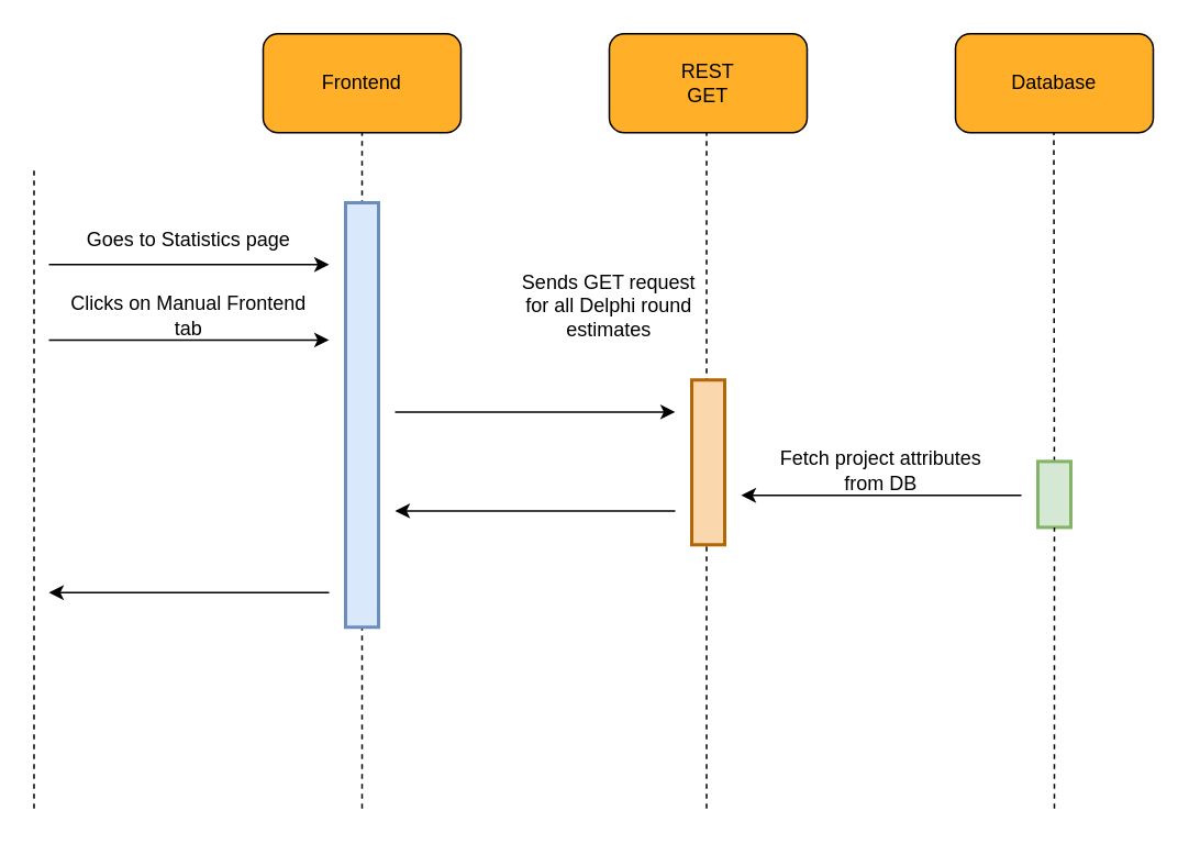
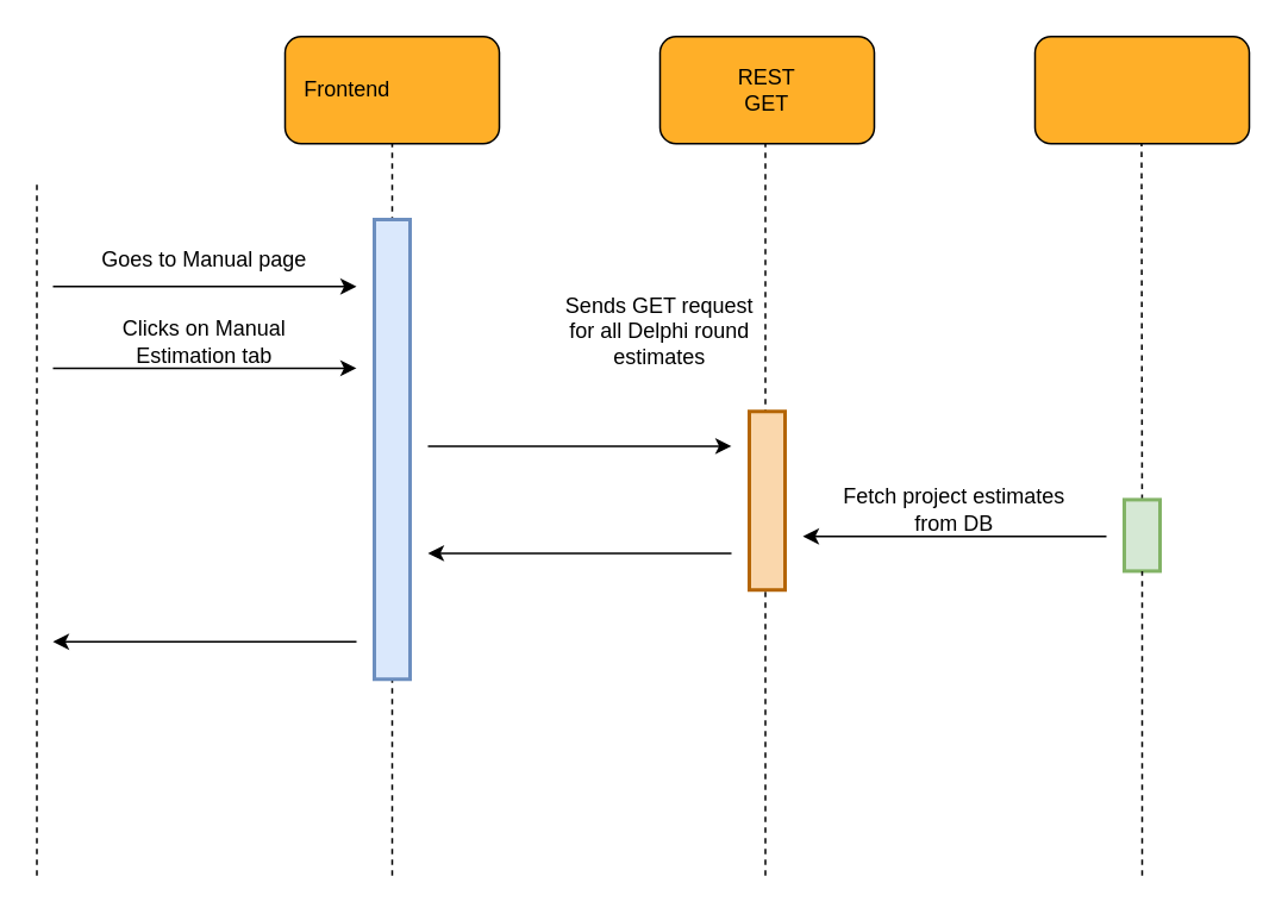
  <mxCell id="0" />
  <mxCell id="1" parent="0" />
  <mxCell id="2" value="" style="endArrow=none;dashed=1;html=1;rounded=0;jumpSize=6;strokeWidth=1;startArrow=none;fontSize=12;" edge="1" parent="1"><mxGeometry width="50" height="50" relative="1" as="geometry"><mxPoint x="428" y="490" as="sourcePoint" /><mxPoint x="428" y="80" as="targetPoint" /></mxGeometry></mxCell>
  <mxCell id="3" value="" style="group;fontSize=12;" vertex="1" connectable="0" parent="1"><mxGeometry x="159" y="20" width="120" height="60" as="geometry" /></mxCell>
  <mxCell id="4" value="" style="rounded=1;whiteSpace=wrap;html=1;fillColor=#FFAF28;fontSize=12;" vertex="1" parent="3"><mxGeometry width="120" height="60" as="geometry" /></mxCell>
- <mxCell id="5" value="&lt;font style=&quot;font-size: 12px;&quot;&gt;Frontend&lt;/font&gt;" style="text;html=1;strokeColor=none;fillColor=none;align=center;verticalAlign=middle;whiteSpace=wrap;rounded=0;fontSize=12;" vertex="1" parent="3"><mxGeometry x="30" y="15" width="60" height="30" as="geometry" /></mxCell>
+ <mxCell id="5" value="&lt;font style=&quot;font-size: 12px;&quot;&gt;Frontend&lt;/font&gt;" style="text;html=1;strokeColor=none;fillColor=none;align=center;verticalAlign=middle;whiteSpace=wrap;rounded=0;fontSize=12;" vertex="1" parent="3"><mxGeometry x="5" y="15" width="60" height="30" as="geometry" /></mxCell>
  <mxCell id="6" value="" style="group;fontSize=12;" vertex="1" connectable="0" parent="1"><mxGeometry x="369" y="20" width="120" height="60" as="geometry" /></mxCell>
  <mxCell id="7" value="" style="rounded=1;whiteSpace=wrap;html=1;fillColor=#FFAF28;fontSize=12;" vertex="1" parent="6"><mxGeometry width="120" height="60" as="geometry" /></mxCell>
  <mxCell id="8" value="&lt;font style=&quot;font-size: 12px;&quot;&gt;REST GET&lt;/font&gt;" style="text;html=1;strokeColor=none;fillColor=none;align=center;verticalAlign=middle;whiteSpace=wrap;rounded=0;fontSize=12;" vertex="1" parent="6"><mxGeometry x="30" y="15" width="60" height="30" as="geometry" /></mxCell>
  <mxCell id="9" value="" style="endArrow=none;dashed=1;html=1;rounded=0;entryX=0.5;entryY=1;entryDx=0;entryDy=0;jumpSize=6;strokeWidth=1;fontSize=12;" edge="1" parent="1" target="4"><mxGeometry width="50" height="50" relative="1" as="geometry"><mxPoint x="219" y="490" as="sourcePoint" /><mxPoint x="369" y="0" as="targetPoint" /></mxGeometry></mxCell>
  <mxCell id="10" value="" style="endArrow=none;dashed=1;html=1;rounded=0;jumpSize=6;strokeWidth=1;fontSize=12;" edge="1" parent="1"><mxGeometry width="50" height="50" relative="1" as="geometry"><mxPoint x="20" y="490" as="sourcePoint" /><mxPoint x="20" y="100" as="targetPoint" /></mxGeometry></mxCell>
  <mxCell id="11" value="" style="group;fontSize=12;" vertex="1" connectable="0" parent="1"><mxGeometry x="579" y="20" width="120" height="60" as="geometry" /></mxCell>
  <mxCell id="12" value="" style="rounded=1;whiteSpace=wrap;html=1;fillColor=#FFAF28;fontSize=12;" vertex="1" parent="11"><mxGeometry width="120" height="60" as="geometry" /></mxCell>
- <mxCell id="13" value="&lt;font style=&quot;font-size: 12px&quot;&gt;Database&lt;/font&gt;" style="text;html=1;strokeColor=none;fillColor=none;align=center;verticalAlign=middle;whiteSpace=wrap;rounded=0;fontSize=12;" vertex="1" parent="11"><mxGeometry x="30" y="15" width="60" height="30" as="geometry" /></mxCell>
  <mxCell id="14" value="" style="endArrow=none;dashed=1;html=1;rounded=0;jumpSize=6;strokeWidth=1;fontSize=12;startArrow=none;" edge="1" parent="1" source="17"><mxGeometry width="50" height="50" relative="1" as="geometry"><mxPoint x="638.66" y="580" as="sourcePoint" /><mxPoint x="638.66" y="80" as="targetPoint" /></mxGeometry></mxCell>
  <mxCell id="15" value="" style="rounded=0;whiteSpace=wrap;html=1;fontSize=12;strokeWidth=2;fillColor=#dae8fc;strokeColor=#6c8ebf;" vertex="1" parent="1"><mxGeometry x="209" y="122.5" width="20" height="257.5" as="geometry" /></mxCell>
  <mxCell id="16" value="" style="rounded=0;whiteSpace=wrap;html=1;fontSize=12;strokeWidth=2;fillColor=#fad7ac;strokeColor=#b46504;" vertex="1" parent="1"><mxGeometry x="419" y="230" width="20" height="100" as="geometry" /></mxCell>
  <mxCell id="17" value="" style="rounded=0;whiteSpace=wrap;html=1;fontSize=12;strokeWidth=2;fillColor=#d5e8d4;strokeColor=#82b366;" vertex="1" parent="1"><mxGeometry x="629" y="279.43" width="20" height="40" as="geometry" /></mxCell>
  <mxCell id="18" value="" style="endArrow=none;dashed=1;html=1;rounded=0;jumpSize=6;strokeWidth=1;fontSize=12;startArrow=none;" edge="1" parent="1" target="17"><mxGeometry width="50" height="50" relative="1" as="geometry"><mxPoint x="639" y="490" as="sourcePoint" /><mxPoint x="638.66" y="80" as="targetPoint" /></mxGeometry></mxCell>
  <mxCell id="19" value="" style="endArrow=classic;html=1;rounded=0;" edge="1" parent="1"><mxGeometry width="50" height="50" relative="1" as="geometry"><mxPoint x="29" y="160" as="sourcePoint" /><mxPoint x="199" y="160" as="targetPoint" /></mxGeometry></mxCell>
- <mxCell id="20" value="Goes to Statistics page" style="text;html=1;strokeColor=none;fillColor=none;align=center;verticalAlign=middle;whiteSpace=wrap;rounded=0;" vertex="1" parent="1"><mxGeometry x="39" y="130" width="150" height="30" as="geometry" /></mxCell>
+ <mxCell id="20" value="Goes to Manual page" style="text;html=1;strokeColor=none;fillColor=none;align=center;verticalAlign=middle;whiteSpace=wrap;rounded=0;" vertex="1" parent="1"><mxGeometry x="39" y="130" width="150" height="30" as="geometry" /></mxCell>
  <mxCell id="21" value="" style="endArrow=classic;html=1;rounded=0;" edge="1" parent="1"><mxGeometry width="50" height="50" relative="1" as="geometry"><mxPoint x="29" y="205.75" as="sourcePoint" /><mxPoint x="199" y="205.75" as="targetPoint" /></mxGeometry></mxCell>
- <mxCell id="22" value="Clicks on Manual Frontend tab" style="text;html=1;strokeColor=none;fillColor=none;align=center;verticalAlign=middle;whiteSpace=wrap;rounded=0;" vertex="1" parent="1"><mxGeometry x="39" y="175.75" width="150" height="30" as="geometry" /></mxCell>
+ <mxCell id="22" value="Clicks on Manual Estimation tab" style="text;html=1;strokeColor=none;fillColor=none;align=center;verticalAlign=middle;whiteSpace=wrap;rounded=0;" vertex="1" parent="1"><mxGeometry x="39" y="175.75" width="150" height="30" as="geometry" /></mxCell>
  <mxCell id="23" value="" style="endArrow=classic;html=1;rounded=0;" edge="1" parent="1"><mxGeometry width="50" height="50" relative="1" as="geometry"><mxPoint x="239" y="249.43" as="sourcePoint" /><mxPoint x="409" y="249.43" as="targetPoint" /></mxGeometry></mxCell>
  <mxCell id="24" value="Sends GET request&lt;br&gt;for all Delphi round estimates" style="text;html=1;strokeColor=none;fillColor=none;align=center;verticalAlign=middle;whiteSpace=wrap;rounded=0;" vertex="1" parent="1"><mxGeometry x="294" y="170" width="150" height="30" as="geometry" /></mxCell>
  <mxCell id="25" value="" style="endArrow=classic;html=1;rounded=0;" edge="1" parent="1"><mxGeometry width="50" height="50" relative="1" as="geometry"><mxPoint x="619" y="300" as="sourcePoint" /><mxPoint x="449" y="300" as="targetPoint" /></mxGeometry></mxCell>
- <mxCell id="26" value="Fetch project attributes from DB" style="text;html=1;strokeColor=none;fillColor=none;align=center;verticalAlign=middle;whiteSpace=wrap;rounded=0;" vertex="1" parent="1"><mxGeometry x="459" y="270" width="150" height="30" as="geometry" /></mxCell>
+ <mxCell id="26" value="Fetch project estimates from DB" style="text;html=1;strokeColor=none;fillColor=none;align=center;verticalAlign=middle;whiteSpace=wrap;rounded=0;" vertex="1" parent="1"><mxGeometry x="459" y="270" width="150" height="30" as="geometry" /></mxCell>
  <mxCell id="27" value="" style="group" vertex="1" connectable="0" parent="1"><mxGeometry x="239" y="279.43" width="170" height="30" as="geometry" /></mxCell>
  <mxCell id="28" value="" style="endArrow=classic;html=1;rounded=0;" edge="1" parent="27"><mxGeometry width="50" height="50" relative="1" as="geometry"><mxPoint x="170" y="30.0" as="sourcePoint" /><mxPoint y="30.0" as="targetPoint" /></mxGeometry></mxCell>
  <mxCell id="29" value="" style="group" vertex="1" connectable="0" parent="1"><mxGeometry x="29" y="329" width="170" height="30" as="geometry" /></mxCell>
  <mxCell id="30" value="" style="endArrow=classic;html=1;rounded=0;" edge="1" parent="29"><mxGeometry width="50" height="50" relative="1" as="geometry"><mxPoint x="170" y="30.0" as="sourcePoint" /><mxPoint y="30.0" as="targetPoint" /></mxGeometry></mxCell>
